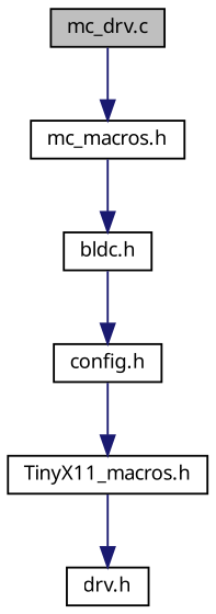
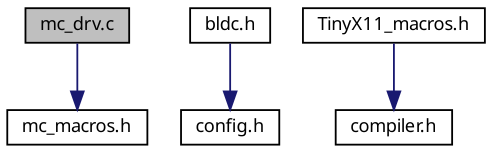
  digraph {
    node [color=black fillcolor=white fontname="FreeSans.ttf" fontsize=10 shape=record style=filled]
    edge [color=midnightblue fontname="FreeSans.ttf" fontsize=10 labelfontname="FreeSans.ttf" labelfontsize=10 style=solid]
    n1 [fillcolor=grey75 fontcolor=black height=0.2 label="mc_drv.c" width=0.4]
    n2 [height=0.2 label="mc_macros.h" width=0.4]
    n3 [height=0.2 label="config.h" width=0.4]
    n4 [height=0.2 label="TinyX11_macros.h" width=0.4]
    n5 [height=0.2 label="bldc.h" width=0.4]
-   n6 [height=0.2 label="drv.h" width=0.4]
+   n6 [height=0.2 label="compiler.h" width=0.4]
    n1 -> n2
-   n2 -> n5
-   n3 -> n4
    n4 -> n6
    n5 -> n3
  }
